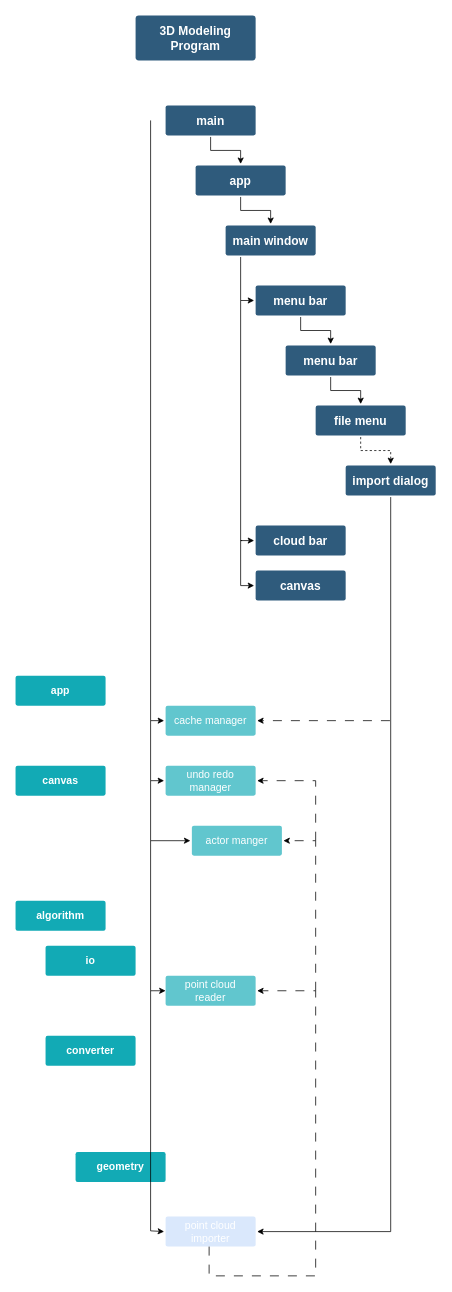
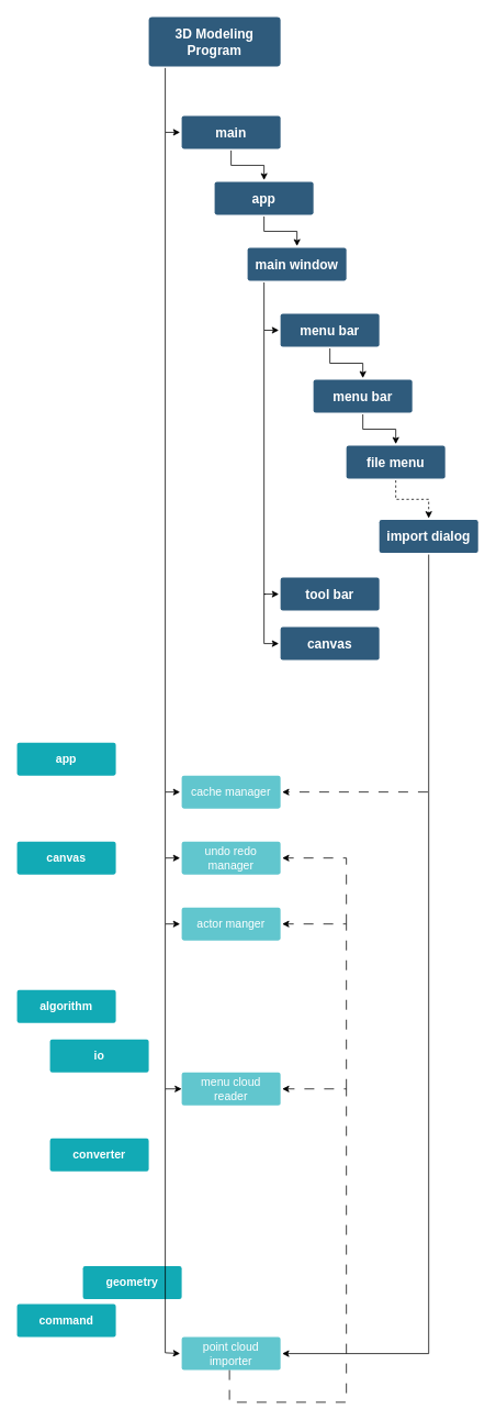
  <mxCell id="0" />
  <mxCell id="1" parent="0" />
+ <mxCell id="2" value="" style="edgeStyle=orthogonalEdgeStyle;rounded=0;orthogonalLoop=1;jettySize=auto;html=1;entryX=0;entryY=0.5;entryDx=0;entryDy=0;" edge="1" parent="1" source="3" target="7"><mxGeometry relative="1" as="geometry"><Array as="points"><mxPoint x="200" y="160" /></Array></mxGeometry></mxCell>
  <mxCell id="3" value="3D Modeling Program" style="rounded=1;whiteSpace=wrap;html=1;shadow=0;labelBackgroundColor=none;strokeColor=none;strokeWidth=3;fillColor=#2F5B7C;fontFamily=Helvetica;fontSize=16;fontColor=#FFFFFF;align=center;fontStyle=1;spacing=5;arcSize=7;perimeterSpacing=2;" parent="1" vertex="1"><mxGeometry x="180" y="20" width="160" height="60" as="geometry" /></mxCell>
  <mxCell id="4" value="canvas" style="rounded=1;whiteSpace=wrap;html=1;shadow=0;labelBackgroundColor=none;strokeColor=none;strokeWidth=3;fillColor=#12aab5;fontFamily=Helvetica;fontSize=14;fontColor=#FFFFFF;align=center;spacing=5;fontStyle=1;arcSize=7;perimeterSpacing=2;" parent="1" vertex="1"><mxGeometry x="20" y="1020" width="120" height="40" as="geometry" /></mxCell>
- <mxCell id="5" value="actor manger" style="rounded=1;whiteSpace=wrap;html=1;shadow=0;labelBackgroundColor=none;strokeColor=none;strokeWidth=3;fillColor=#61c6ce;fontFamily=Helvetica;fontSize=14;fontColor=#FFFFFF;align=center;spacing=5;fontStyle=0;arcSize=7;perimeterSpacing=2;" parent="1" vertex="1"><mxGeometry x="255" y="1100" width="120" height="40" as="geometry" /></mxCell>
+ <mxCell id="5" value="actor manger" style="rounded=1;whiteSpace=wrap;html=1;shadow=0;labelBackgroundColor=none;strokeColor=none;strokeWidth=3;fillColor=#61c6ce;fontFamily=Helvetica;fontSize=14;fontColor=#FFFFFF;align=center;spacing=5;fontStyle=0;arcSize=7;perimeterSpacing=2;" parent="1" vertex="1"><mxGeometry x="220" y="1100" width="120" height="40" as="geometry" /></mxCell>
  <mxCell id="6" value="" style="edgeStyle=orthogonalEdgeStyle;rounded=0;orthogonalLoop=1;jettySize=auto;html=1;" edge="1" parent="1" source="7" target="9"><mxGeometry relative="1" as="geometry" /></mxCell>
  <mxCell id="7" value="main" style="rounded=1;whiteSpace=wrap;html=1;shadow=0;labelBackgroundColor=none;strokeColor=none;strokeWidth=3;fillColor=#2F5B7C;fontFamily=Helvetica;fontSize=16;fontColor=#FFFFFF;align=center;fontStyle=1;spacing=5;arcSize=7;perimeterSpacing=2;" vertex="1" parent="1"><mxGeometry x="220" y="140" width="120" height="40" as="geometry" /></mxCell>
  <mxCell id="8" value="" style="edgeStyle=orthogonalEdgeStyle;rounded=0;orthogonalLoop=1;jettySize=auto;html=1;" edge="1" parent="1" source="9" target="11"><mxGeometry relative="1" as="geometry" /></mxCell>
  <mxCell id="9" value="app" style="rounded=1;whiteSpace=wrap;html=1;shadow=0;labelBackgroundColor=none;strokeColor=none;strokeWidth=3;fillColor=#2F5B7C;fontFamily=Helvetica;fontSize=16;fontColor=#FFFFFF;align=center;fontStyle=1;spacing=5;arcSize=7;perimeterSpacing=2;" vertex="1" parent="1"><mxGeometry x="260" y="220" width="120" height="40" as="geometry" /></mxCell>
  <mxCell id="10" value="" style="edgeStyle=orthogonalEdgeStyle;rounded=0;orthogonalLoop=1;jettySize=auto;html=1;entryX=0;entryY=0.5;entryDx=0;entryDy=0;" edge="1" parent="1" source="11" target="13"><mxGeometry relative="1" as="geometry"><Array as="points"><mxPoint x="320" y="400" /></Array></mxGeometry></mxCell>
  <mxCell id="11" value="main window" style="rounded=1;whiteSpace=wrap;html=1;shadow=0;labelBackgroundColor=none;strokeColor=none;strokeWidth=3;fillColor=#2F5B7C;fontFamily=Helvetica;fontSize=16;fontColor=#FFFFFF;align=center;fontStyle=1;spacing=5;arcSize=7;perimeterSpacing=2;" vertex="1" parent="1"><mxGeometry x="300" y="300" width="120" height="40" as="geometry" /></mxCell>
  <mxCell id="12" value="" style="edgeStyle=orthogonalEdgeStyle;rounded=0;orthogonalLoop=1;jettySize=auto;html=1;" edge="1" parent="1" source="13" target="26"><mxGeometry relative="1" as="geometry" /></mxCell>
  <mxCell id="13" value="menu bar" style="rounded=1;whiteSpace=wrap;html=1;shadow=0;labelBackgroundColor=none;strokeColor=none;strokeWidth=3;fillColor=#2F5B7C;fontFamily=Helvetica;fontSize=16;fontColor=#FFFFFF;align=center;fontStyle=1;spacing=5;arcSize=7;perimeterSpacing=2;" vertex="1" parent="1"><mxGeometry x="340" width="120" height="40" as="geometry" y="380" /></mxCell>
- <mxCell id="14" value="cloud bar" style="rounded=1;whiteSpace=wrap;html=1;shadow=0;labelBackgroundColor=none;strokeColor=none;strokeWidth=3;fillColor=#2F5B7C;fontFamily=Helvetica;fontSize=16;fontColor=#FFFFFF;align=center;fontStyle=1;spacing=5;arcSize=7;perimeterSpacing=2;" vertex="1" parent="1"><mxGeometry x="340" y="700" width="120" height="40" as="geometry" /></mxCell>
+ <mxCell id="14" value="tool bar" style="rounded=1;whiteSpace=wrap;html=1;shadow=0;labelBackgroundColor=none;strokeColor=none;strokeWidth=3;fillColor=#2F5B7C;fontFamily=Helvetica;fontSize=16;fontColor=#FFFFFF;align=center;fontStyle=1;spacing=5;arcSize=7;perimeterSpacing=2;" vertex="1" parent="1"><mxGeometry x="340" y="700" width="120" height="40" as="geometry" /></mxCell>
  <mxCell id="15" value="canvas" style="rounded=1;whiteSpace=wrap;html=1;shadow=0;labelBackgroundColor=none;strokeColor=none;strokeWidth=3;fillColor=#2F5B7C;fontFamily=Helvetica;fontSize=16;fontColor=#FFFFFF;align=center;fontStyle=1;spacing=5;arcSize=7;perimeterSpacing=2;" vertex="1" parent="1"><mxGeometry x="340" y="760" width="120" height="40" as="geometry" /></mxCell>
  <mxCell id="16" value="algorithm" style="rounded=1;whiteSpace=wrap;html=1;shadow=0;labelBackgroundColor=none;strokeColor=none;strokeWidth=3;fillColor=#12aab5;fontFamily=Helvetica;fontSize=14;fontColor=#FFFFFF;align=center;spacing=5;fontStyle=1;arcSize=7;perimeterSpacing=2;" vertex="1" parent="1"><mxGeometry x="20" y="1200" width="120" height="40" as="geometry" /></mxCell>
+ <mxCell id="17" value="command" style="rounded=1;whiteSpace=wrap;html=1;shadow=0;labelBackgroundColor=none;strokeColor=none;strokeWidth=3;fillColor=#12aab5;fontFamily=Helvetica;fontSize=14;fontColor=#FFFFFF;align=center;spacing=5;fontStyle=1;arcSize=7;perimeterSpacing=2;" vertex="1" parent="1"><mxGeometry x="20" y="1581" width="120" height="40" as="geometry" /></mxCell>
  <mxCell id="18" value="app" style="rounded=1;whiteSpace=wrap;html=1;shadow=0;labelBackgroundColor=none;strokeColor=none;strokeWidth=3;fillColor=#12aab5;fontFamily=Helvetica;fontSize=14;fontColor=#FFFFFF;align=center;spacing=5;fontStyle=1;arcSize=7;perimeterSpacing=2;" vertex="1" parent="1"><mxGeometry x="20" y="900" width="120" height="40" as="geometry" /></mxCell>
  <mxCell id="19" value="cache manager" style="rounded=1;whiteSpace=wrap;html=1;shadow=0;labelBackgroundColor=none;strokeColor=none;strokeWidth=3;fillColor=#61c6ce;fontFamily=Helvetica;fontSize=14;fontColor=#FFFFFF;align=center;spacing=5;fontStyle=0;arcSize=7;perimeterSpacing=2;" vertex="1" parent="1"><mxGeometry x="220" y="940" width="120" height="40" as="geometry" /></mxCell>
- <mxCell id="20" value="point cloud reader" style="rounded=1;whiteSpace=wrap;html=1;shadow=0;labelBackgroundColor=none;strokeColor=none;strokeWidth=3;fillColor=#61c6ce;fontFamily=Helvetica;fontSize=14;fontColor=#FFFFFF;align=center;spacing=5;fontStyle=0;arcSize=7;perimeterSpacing=2;" vertex="1" parent="1"><mxGeometry x="220" y="1300" width="120" height="40" as="geometry" /></mxCell>
+ <mxCell id="20" value="menu cloud reader" style="rounded=1;whiteSpace=wrap;html=1;shadow=0;labelBackgroundColor=none;strokeColor=none;strokeWidth=3;fillColor=#61c6ce;fontFamily=Helvetica;fontSize=14;fontColor=#FFFFFF;align=center;spacing=5;fontStyle=0;arcSize=7;perimeterSpacing=2;" vertex="1" parent="1"><mxGeometry x="220" y="1300" width="120" height="40" as="geometry" /></mxCell>
  <mxCell id="21" value="io" style="rounded=1;whiteSpace=wrap;html=1;shadow=0;labelBackgroundColor=none;strokeColor=none;strokeWidth=3;fillColor=#12aab5;fontFamily=Helvetica;fontSize=14;fontColor=#FFFFFF;align=center;spacing=5;fontStyle=1;arcSize=7;perimeterSpacing=2;" vertex="1" parent="1"><mxGeometry x="60" y="1260" width="120" height="40" as="geometry" /></mxCell>
- <mxCell id="22" value="point cloud importer" style="rounded=1;whiteSpace=wrap;html=1;shadow=0;labelBackgroundColor=none;strokeColor=none;strokeWidth=3;fillColor=#dae8fc;fontFamily=Helvetica;fontSize=14;fontColor=#FFFFFF;align=center;spacing=5;fontStyle=0;arcSize=7;perimeterSpacing=2;" vertex="1" parent="1"><mxGeometry x="220" y="1621" width="120" height="40" as="geometry" /></mxCell>
+ <mxCell id="22" value="point cloud importer" style="rounded=1;whiteSpace=wrap;html=1;shadow=0;labelBackgroundColor=none;strokeColor=none;strokeWidth=3;fillColor=#61c6ce;fontFamily=Helvetica;fontSize=14;fontColor=#FFFFFF;align=center;spacing=5;fontStyle=0;arcSize=7;perimeterSpacing=2;" vertex="1" parent="1"><mxGeometry x="220" y="1621" width="120" height="40" as="geometry" /></mxCell>
  <mxCell id="23" value="converter" style="rounded=1;whiteSpace=wrap;html=1;shadow=0;labelBackgroundColor=none;strokeColor=none;strokeWidth=3;fillColor=#12aab5;fontFamily=Helvetica;fontSize=14;fontColor=#FFFFFF;align=center;spacing=5;fontStyle=1;arcSize=7;perimeterSpacing=2;" vertex="1" parent="1"><mxGeometry x="60" y="1380" width="120" height="40" as="geometry" /></mxCell>
  <mxCell id="24" value="geometry" style="rounded=1;whiteSpace=wrap;html=1;shadow=0;labelBackgroundColor=none;strokeColor=none;strokeWidth=3;fillColor=#12aab5;fontFamily=Helvetica;fontSize=14;fontColor=#FFFFFF;align=center;spacing=5;fontStyle=1;arcSize=7;perimeterSpacing=2;" vertex="1" parent="1"><mxGeometry x="100" y="1535" width="120" height="40" as="geometry" /></mxCell>
  <mxCell id="25" value="" style="edgeStyle=orthogonalEdgeStyle;rounded=0;orthogonalLoop=1;jettySize=auto;html=1;" edge="1" parent="1" source="26" target="28"><mxGeometry relative="1" as="geometry" /></mxCell>
  <mxCell id="26" value="menu bar" style="rounded=1;whiteSpace=wrap;html=1;shadow=0;labelBackgroundColor=none;strokeColor=none;strokeWidth=3;fillColor=#2F5B7C;fontFamily=Helvetica;fontSize=16;fontColor=#FFFFFF;align=center;fontStyle=1;spacing=5;arcSize=7;perimeterSpacing=2;" vertex="1" parent="1"><mxGeometry x="380" y="460" width="120" height="40" as="geometry" /></mxCell>
  <mxCell id="27" value="" style="edgeStyle=orthogonalEdgeStyle;rounded=0;orthogonalLoop=1;jettySize=auto;html=1;dashed=1;" edge="1" parent="1" source="28" target="30"><mxGeometry relative="1" as="geometry" /></mxCell>
  <mxCell id="28" value="file menu" style="rounded=1;whiteSpace=wrap;html=1;shadow=0;labelBackgroundColor=none;strokeColor=none;strokeWidth=3;fillColor=#2F5B7C;fontFamily=Helvetica;fontSize=16;fontColor=#FFFFFF;align=center;fontStyle=1;spacing=5;arcSize=7;perimeterSpacing=2;" vertex="1" parent="1"><mxGeometry x="420" y="540" width="120" height="40" as="geometry" /></mxCell>
  <mxCell id="29" style="edgeStyle=orthogonalEdgeStyle;rounded=0;orthogonalLoop=1;jettySize=auto;html=1;entryX=1;entryY=0.5;entryDx=0;entryDy=0;dashed=0;dashPattern=12 12;exitX=0.5;exitY=1;exitDx=0;exitDy=0;" edge="1" parent="1" source="30" target="22"><mxGeometry relative="1" as="geometry"><Array as="points"><mxPoint x="520" y="1641" /></Array></mxGeometry></mxCell>
- <mxCell id="30" value="import dialog" style="rounded=1;whiteSpace=wrap;html=1;shadow=0;labelBackgroundColor=none;strokeColor=none;strokeWidth=3;fillColor=#2F5B7C;fontFamily=Helvetica;fontSize=16;fontColor=#FFFFFF;align=center;fontStyle=1;spacing=5;arcSize=7;perimeterSpacing=2;" vertex="1" parent="1"><mxGeometry x="460" y="620" width="120" height="40" as="geometry" /></mxCell>
+ <mxCell id="30" value="import dialog" style="rounded=1;whiteSpace=wrap;html=1;shadow=0;labelBackgroundColor=none;strokeColor=none;strokeWidth=3;fillColor=#2F5B7C;fontFamily=Helvetica;fontSize=16;fontColor=#FFFFFF;align=center;fontStyle=1;spacing=5;arcSize=7;perimeterSpacing=2;" vertex="1" parent="1"><mxGeometry x="460" y="630" width="120" height="40" as="geometry" /></mxCell>
  <mxCell id="31" value="" style="edgeStyle=orthogonalEdgeStyle;rounded=0;orthogonalLoop=1;jettySize=auto;html=1;entryX=0;entryY=0.5;entryDx=0;entryDy=0;" edge="1" parent="1" target="19"><mxGeometry relative="1" as="geometry"><mxPoint x="200" y="160" as="sourcePoint" /><mxPoint x="280" y="166" as="targetPoint" /><Array as="points"><mxPoint x="200" y="960" /></Array></mxGeometry></mxCell>
  <mxCell id="32" value="" style="edgeStyle=orthogonalEdgeStyle;rounded=0;orthogonalLoop=1;jettySize=auto;html=1;entryX=0;entryY=0.5;entryDx=0;entryDy=0;" edge="1" parent="1" target="40"><mxGeometry relative="1" as="geometry"><mxPoint x="200" y="960" as="sourcePoint" /><mxPoint x="220" y="1760" as="targetPoint" /><Array as="points"><mxPoint x="200" y="1040" /></Array></mxGeometry></mxCell>
  <mxCell id="33" value="" style="edgeStyle=orthogonalEdgeStyle;rounded=0;orthogonalLoop=1;jettySize=auto;html=1;entryX=0;entryY=0.5;entryDx=0;entryDy=0;" edge="1" parent="1"><mxGeometry relative="1" as="geometry"><mxPoint x="200" y="1120" as="sourcePoint" /><mxPoint x="220" y="1320" as="targetPoint" /><Array as="points"><mxPoint x="200" y="1320" /></Array></mxGeometry></mxCell>
  <mxCell id="34" value="" style="edgeStyle=orthogonalEdgeStyle;rounded=0;orthogonalLoop=1;jettySize=auto;html=1;entryX=0;entryY=0.5;entryDx=0;entryDy=0;" edge="1" parent="1" target="22"><mxGeometry relative="1" as="geometry"><mxPoint x="200" y="1320" as="sourcePoint" /><mxPoint x="220" y="1560" as="targetPoint" /><Array as="points"><mxPoint x="200" y="1640" /><mxPoint x="218" y="1640" /></Array></mxGeometry></mxCell>
  <mxCell id="35" value="" style="edgeStyle=orthogonalEdgeStyle;rounded=0;orthogonalLoop=1;jettySize=auto;html=1;entryX=0;entryY=0.5;entryDx=0;entryDy=0;" edge="1" parent="1" target="14"><mxGeometry relative="1" as="geometry"><mxPoint x="320" y="400" as="sourcePoint" /><mxPoint x="340" y="459.97" as="targetPoint" /><Array as="points"><mxPoint x="320" y="720" /></Array></mxGeometry></mxCell>
  <mxCell id="36" value="" style="edgeStyle=orthogonalEdgeStyle;rounded=0;orthogonalLoop=1;jettySize=auto;html=1;entryX=0;entryY=0.5;entryDx=0;entryDy=0;" edge="1" parent="1" target="15"><mxGeometry relative="1" as="geometry"><mxPoint x="322" y="720" as="sourcePoint" /><mxPoint x="340" y="1040" as="targetPoint" /><Array as="points"><mxPoint x="320" y="720" /><mxPoint x="320" y="780" /></Array></mxGeometry></mxCell>
  <mxCell id="37" style="edgeStyle=orthogonalEdgeStyle;rounded=0;orthogonalLoop=1;jettySize=auto;html=1;dashed=1;dashPattern=12 12;entryX=1;entryY=0.5;entryDx=0;entryDy=0;" edge="1" parent="1" target="19"><mxGeometry relative="1" as="geometry"><mxPoint x="519" y="960" as="sourcePoint" /><mxPoint x="370" y="1090" as="targetPoint" /><Array as="points"><mxPoint x="519" y="960" /></Array></mxGeometry></mxCell>
  <mxCell id="38" style="edgeStyle=orthogonalEdgeStyle;rounded=0;orthogonalLoop=1;jettySize=auto;html=1;dashed=1;dashPattern=12 12;exitX=0.5;exitY=1;exitDx=0;exitDy=0;entryX=1;entryY=0.5;entryDx=0;entryDy=0;" edge="1" parent="1" target="20"><mxGeometry relative="1" as="geometry"><mxPoint x="278" y="1661" as="sourcePoint" /><mxPoint x="410" y="1580" as="targetPoint" /><Array as="points"><mxPoint x="278" y="1700" /><mxPoint x="420" y="1700" /><mxPoint x="420" y="1320" /></Array></mxGeometry></mxCell>
  <mxCell id="39" style="edgeStyle=orthogonalEdgeStyle;rounded=0;orthogonalLoop=1;jettySize=auto;html=1;dashed=1;dashPattern=12 12;entryX=1;entryY=0.5;entryDx=0;entryDy=0;" edge="1" parent="1" target="5"><mxGeometry relative="1" as="geometry"><mxPoint x="420" y="1320" as="sourcePoint" /><mxPoint x="364" y="1170" as="targetPoint" /><Array as="points"><mxPoint x="420" y="1120" /></Array></mxGeometry></mxCell>
  <mxCell id="40" value="undo redo manager" style="rounded=1;whiteSpace=wrap;html=1;shadow=0;labelBackgroundColor=none;strokeColor=none;strokeWidth=3;fillColor=#61c6ce;fontFamily=Helvetica;fontSize=14;fontColor=#FFFFFF;align=center;spacing=5;fontStyle=0;arcSize=7;perimeterSpacing=2;" vertex="1" parent="1"><mxGeometry x="220" y="1020" width="120" height="40" as="geometry" /></mxCell>
  <mxCell id="41" value="" style="edgeStyle=orthogonalEdgeStyle;rounded=0;orthogonalLoop=1;jettySize=auto;html=1;entryX=0;entryY=0.5;entryDx=0;entryDy=0;" edge="1" parent="1" target="5"><mxGeometry relative="1" as="geometry"><mxPoint x="200" y="1040" as="sourcePoint" /><mxPoint x="220" y="1080" as="targetPoint" /><Array as="points"><mxPoint x="200" y="1120" /></Array></mxGeometry></mxCell>
  <mxCell id="42" style="edgeStyle=orthogonalEdgeStyle;rounded=0;orthogonalLoop=1;jettySize=auto;html=1;dashed=1;dashPattern=12 12;entryX=1;entryY=0.5;entryDx=0;entryDy=0;" edge="1" parent="1"><mxGeometry relative="1" as="geometry"><mxPoint x="420" y="1120" as="sourcePoint" /><mxPoint x="342" y="1040" as="targetPoint" /><Array as="points"><mxPoint x="420" y="1040" /></Array></mxGeometry></mxCell>
